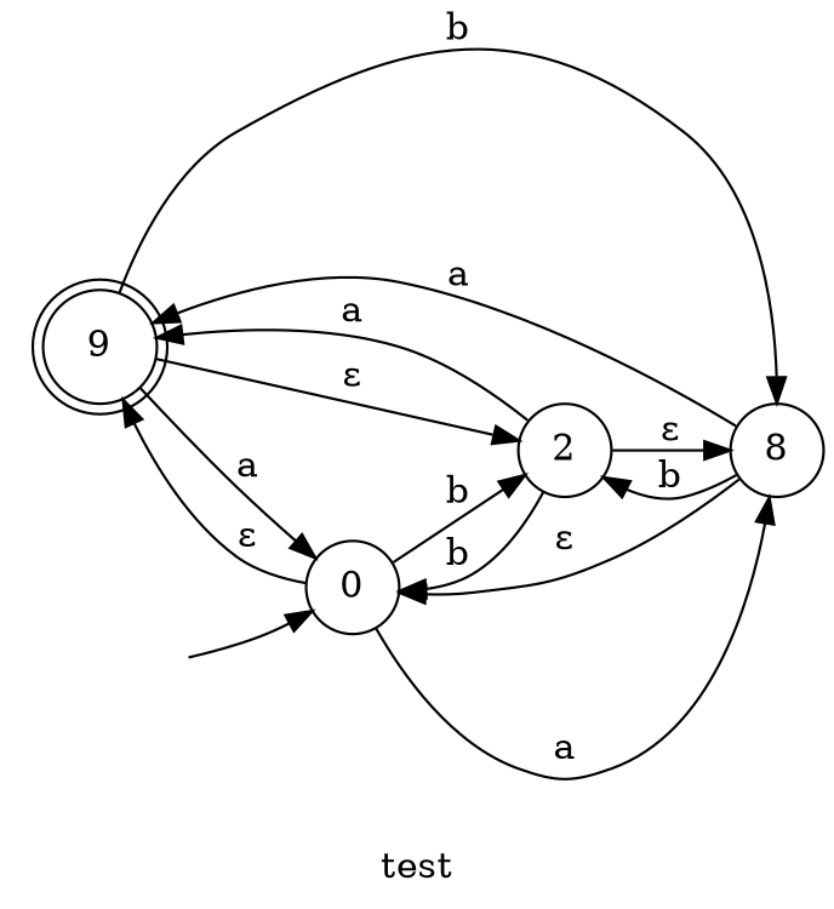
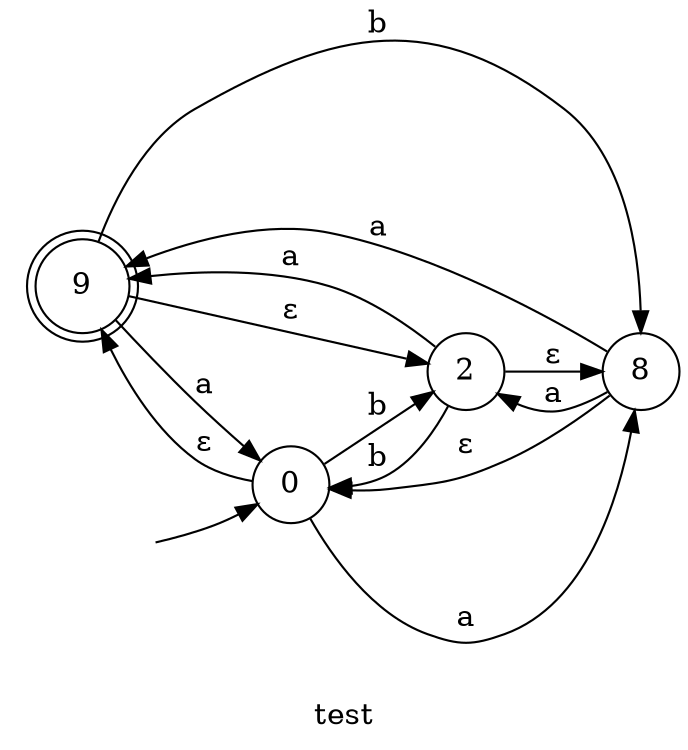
  digraph {
    label=test
    rankdir=LR
    node [shape=circle]
    n1 [label=9 shape=doublecircle]
    0
    n3 [label=8]
    2
    __I__ [style=invis width=0]
    n1 -> 0 [label=a]
    n1 -> n3 [label=b]
    n1 -> 2 [label="ε"]
    0 -> n1 [label="ε"]
    0 -> n3 [label=a]
    0 -> 2 [label=b]
    n3 -> n1 [label=a]
    n3 -> 0 [label="ε"]
-   n3 -> 2 [label=b]
+   n3 -> 2 [label=a]
    2 -> n1 [label=a]
    2 -> 0 [label=b]
    2 -> n3 [label="ε"]
    __I__ -> 0
  }
